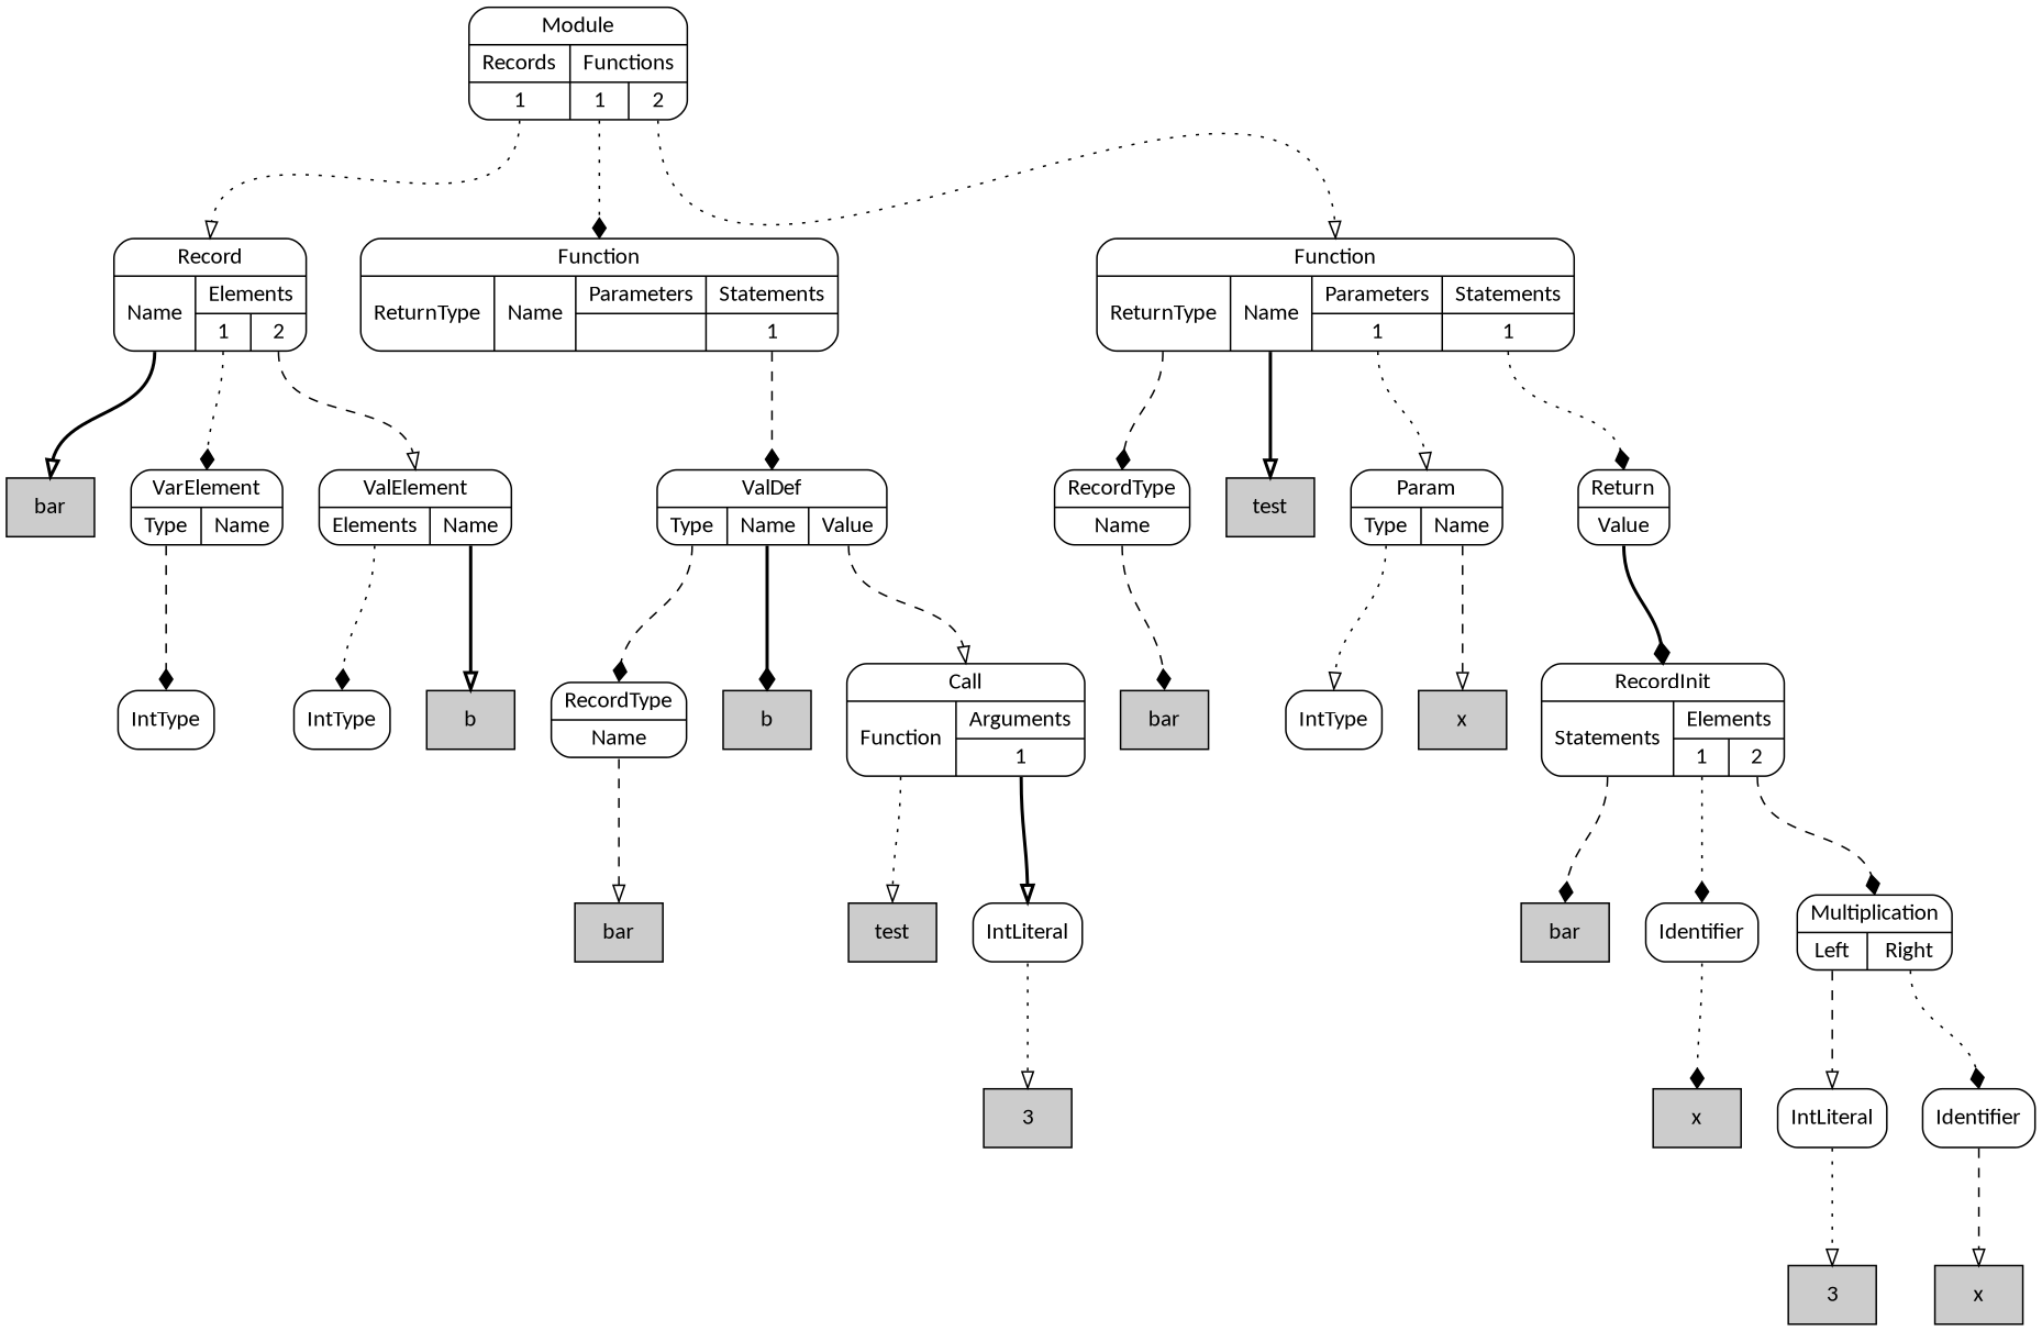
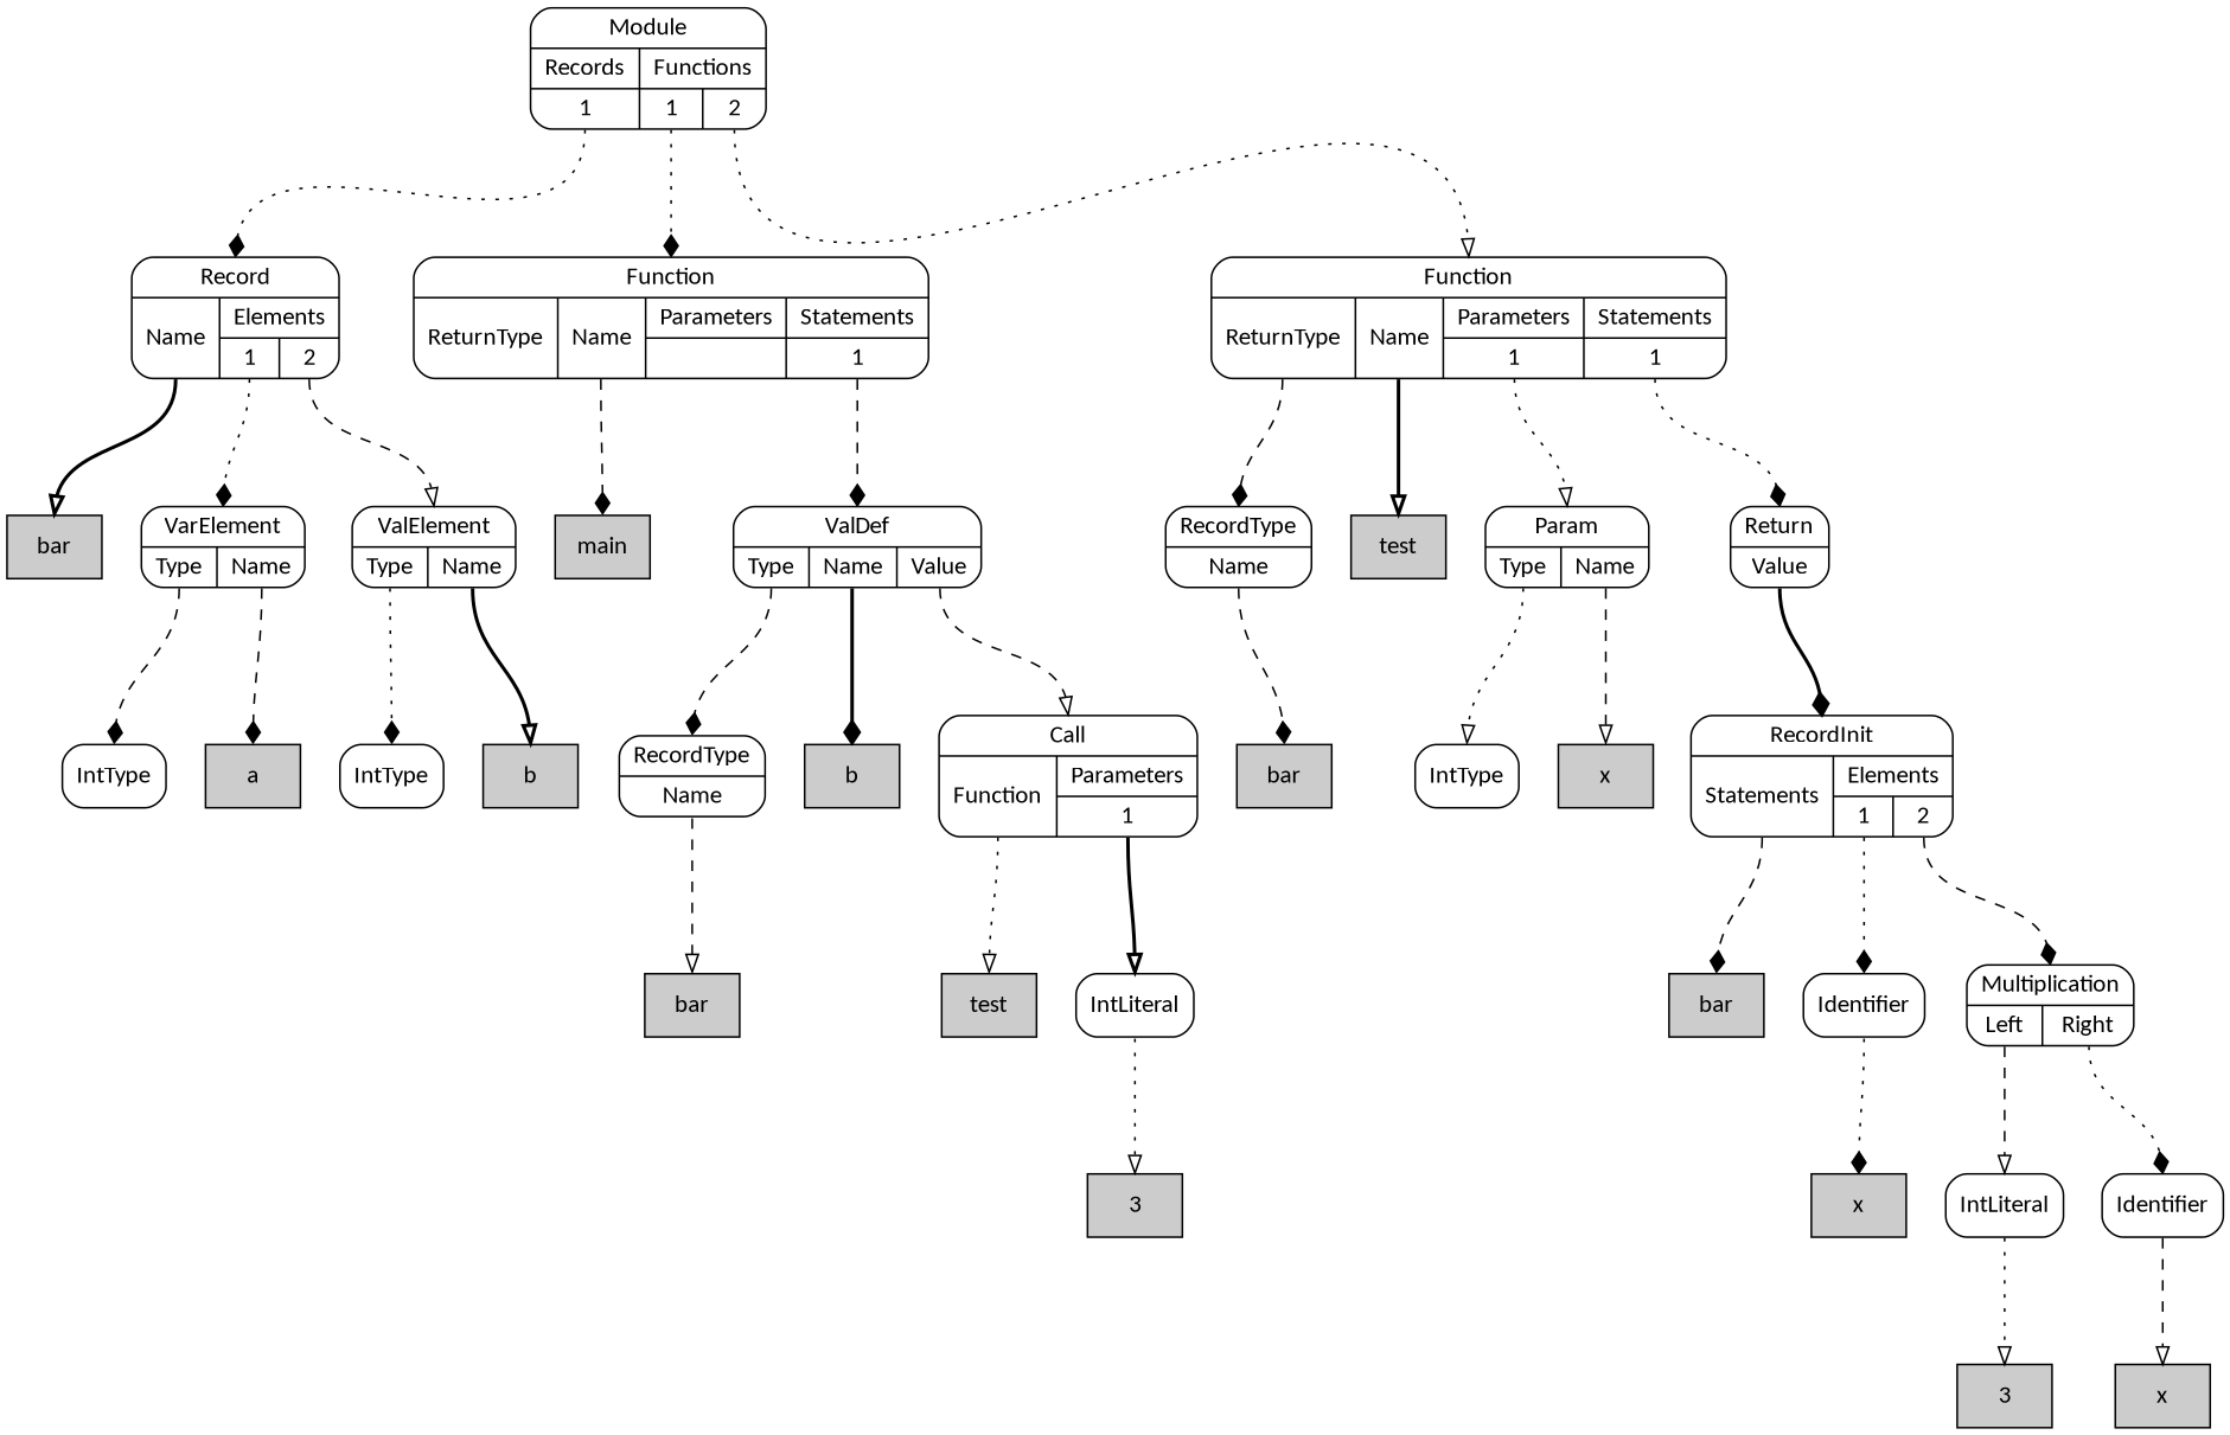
  digraph {
    nodesep=0.3
    ordering=out
    ranksep=1
    node [fillcolor=white fontname=Calibri shape=Mrecord style=filled]
    edge [arrowhead=diamond headport=n style=dashed tailport="p0:s"]
    n1 [fillcolor="#cccccc" label=bar shape=box]
    n2 [label=IntType]
+   n3 [fillcolor="#cccccc" label=a shape=box]
    n4 [label="{VarElement|{<p0>Type|<p1>Name}}"]
    n5 [label=IntType]
    n6 [fillcolor="#cccccc" label=b shape=box]
-   n7 [label="{ValElement|{<p0>Elements|<p1>Name}}"]
+   n7 [label="{ValElement|{<p0>Type|<p1>Name}}"]
    n8 [label="{Record|{<p0>Name|{Elements|{<p1_0>1|<p1_1>2}}}}"]
+   n9 [fillcolor="#cccccc" label=main shape=box]
    n10 [fillcolor="#cccccc" label=bar shape=box]
    n11 [label="{RecordType|{<p0>Name}}"]
    n12 [fillcolor="#cccccc" label=b shape=box]
    n13 [fillcolor="#cccccc" label=test shape=box]
    n14 [fillcolor="#cccccc" label=3 shape=box]
    n15 [label=IntLiteral]
-   n16 [label="{Call|{<p0>Function|{Arguments|{<p1_0>1}}}}"]
+   n16 [label="{Call|{<p0>Function|{Parameters|{<p1_0>1}}}}"]
    n17 [label="{ValDef|{<p0>Type|<p1>Name|<p2>Value}}"]
    n18 [label="{Function|{<p0>ReturnType|<p1>Name|{Parameters|{}}|{Statements|{<p3_0>1}}}}"]
    n19 [fillcolor="#cccccc" label=bar shape=box]
    n20 [label="{RecordType|{<p0>Name}}"]
    n21 [fillcolor="#cccccc" label=test shape=box]
    n22 [label=IntType]
    n23 [fillcolor="#cccccc" label=x shape=box]
    n24 [label="{Param|{<p0>Type|<p1>Name}}"]
    n25 [fillcolor="#cccccc" label=bar shape=box]
    n26 [fillcolor="#cccccc" label=x shape=box]
    n27 [label=Identifier]
    n28 [fillcolor="#cccccc" label=3 shape=box]
    n29 [label=IntLiteral]
    n30 [fillcolor="#cccccc" label=x shape=box]
    n31 [label=Identifier]
    n32 [label="{Multiplication|{<p0>Left|<p1>Right}}"]
    n33 [label="{RecordInit|{<p0>Statements|{Elements|{<p1_0>1|<p1_1>2}}}}"]
    n34 [label="{Return|{<p0>Value}}"]
    n35 [label="{Function|{<p0>ReturnType|<p1>Name|{Parameters|{<p2_0>1}}|{Statements|{<p3_0>1}}}}"]
    n36 [label="{Module|{{Records|{<p0_0>1}}|{Functions|{<p1_0>1|<p1_1>2}}}}"]
    n4 -> n2
+   n4 -> n3 [tailport="p1:s"]
    n7 -> n5 [style=dotted]
    n7 -> n6 [arrowhead=onormal style=bold tailport="p1:s"]
    n8 -> n1 [arrowhead=onormal style=bold]
    n8 -> n4 [style=dotted tailport="p1_0:s"]
    n8 -> n7 [arrowhead=onormal tailport="p1_1:s"]
    n11 -> n10 [arrowhead=onormal]
    n15 -> n14 [arrowhead=onormal style=dotted tailport=s]
    n16 -> n13 [arrowhead=onormal style=dotted]
    n16 -> n15 [arrowhead=onormal style=bold tailport="p1_0:s"]
    n17 -> n11
    n17 -> n12 [style=bold tailport="p1:s"]
    n17 -> n16 [arrowhead=onormal tailport="p2:s"]
+   n18 -> n9 [tailport="p1:s"]
    n18 -> n17 [tailport="p3_0:s"]
    n20 -> n19
    n24 -> n22 [arrowhead=onormal style=dotted]
    n24 -> n23 [arrowhead=onormal tailport="p1:s"]
    n27 -> n26 [style=dotted tailport=s]
    n29 -> n28 [arrowhead=onormal style=dotted tailport=s]
    n31 -> n30 [arrowhead=onormal tailport=s]
    n32 -> n29 [arrowhead=onormal]
    n32 -> n31 [style=dotted tailport="p1:s"]
    n33 -> n25
    n33 -> n27 [style=dotted tailport="p1_0:s"]
    n33 -> n32 [tailport="p1_1:s"]
    n34 -> n33 [style=bold]
    n35 -> n20
    n35 -> n21 [arrowhead=onormal style=bold tailport="p1:s"]
    n35 -> n24 [arrowhead=onormal style=dotted tailport="p2_0:s"]
    n35 -> n34 [style=dotted tailport="p3_0:s"]
-   n36 -> n8 [arrowhead=onormal style=dotted tailport="p0_0:s"]
+   n36 -> n8 [style=dotted tailport="p0_0:s"]
    n36 -> n18 [style=dotted tailport="p1_0:s"]
    n36 -> n35 [arrowhead=onormal style=dotted tailport="p1_1:s"]
  }
